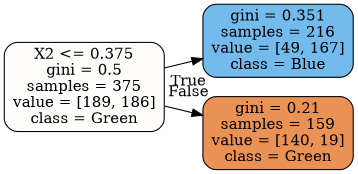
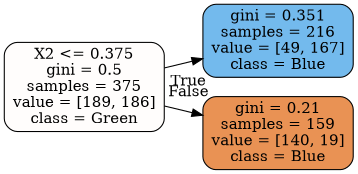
  digraph {
    rankdir=LR
    fontname="DejaVu Serif"
    node [color=black fontname="DejaVu Serif" shape=box style="filled, rounded"]
    edge [fontname="DejaVu Serif" labeldistance=2.5]
    n1 [fillcolor="#fffdfc" label="X2 <= 0.375\ngini = 0.5\nsamples = 375\nvalue = [189, 186]\nclass = Green"]
    n2 [fillcolor="#73baed" label="gini = 0.351\nsamples = 216\nvalue = [49, 167]\nclass = Blue"]
-   n3 [fillcolor="#e99254" label="gini = 0.21\nsamples = 159\nvalue = [140, 19]\nclass = Green"]
+   n3 [fillcolor="#e99254" label="gini = 0.21\nsamples = 159\nvalue = [140, 19]\nclass = Blue"]
    n1 -> n2 [headlabel=True labelangle=45]
    n1 -> n3 [headlabel=False labelangle=-45]
  }
